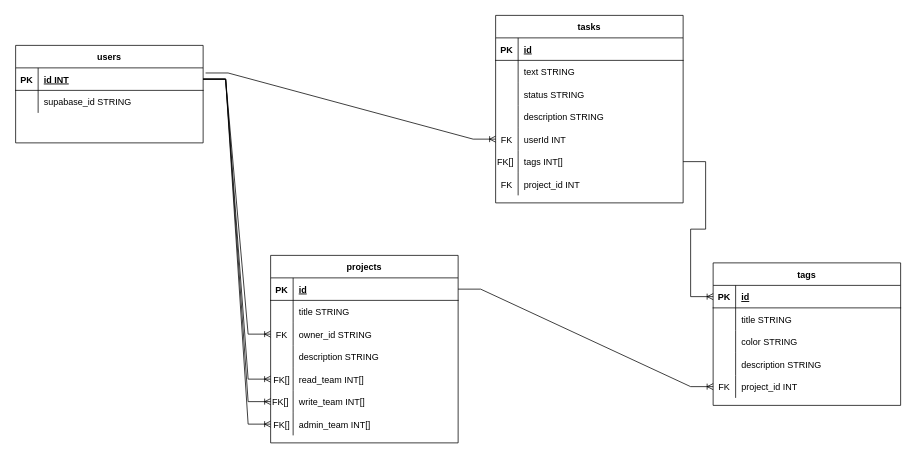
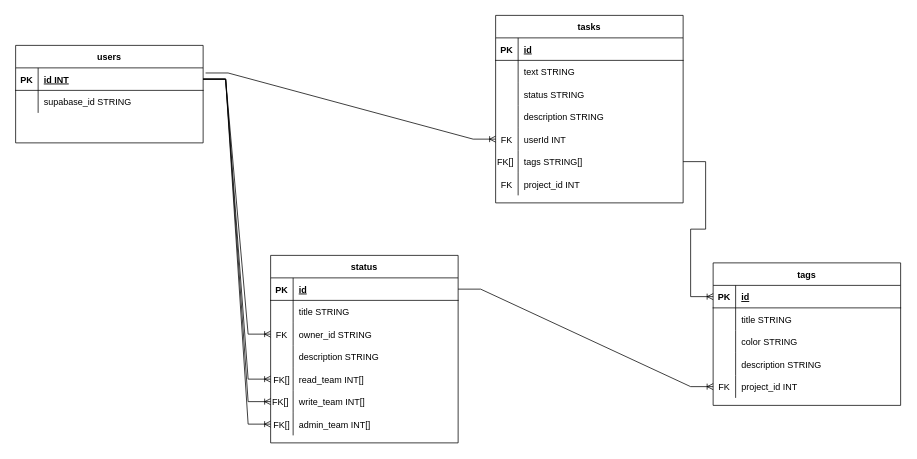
  <mxCell id="0" />
  <mxCell id="1" parent="0" />
  <mxCell id="2" value="tasks" style="shape=table;startSize=30;container=1;collapsible=1;childLayout=tableLayout;fixedRows=1;rowLines=0;fontStyle=1;align=center;resizeLast=1;" parent="1" vertex="1"><mxGeometry x="660" y="20" width="250" height="250" as="geometry" /></mxCell>
  <mxCell id="3" value="" style="shape=partialRectangle;collapsible=0;dropTarget=0;pointerEvents=0;fillColor=none;points=[[0,0.5],[1,0.5]];portConstraint=eastwest;top=0;left=0;right=0;bottom=1;" parent="2" vertex="1"><mxGeometry y="30" width="250" height="30" as="geometry" /></mxCell>
  <mxCell id="4" value="PK" style="shape=partialRectangle;overflow=hidden;connectable=0;fillColor=none;top=0;left=0;bottom=0;right=0;fontStyle=1;" parent="3" vertex="1"><mxGeometry width="30" height="30" as="geometry"><mxRectangle width="30" height="30" as="alternateBounds" /></mxGeometry></mxCell>
  <mxCell id="5" value="id" style="shape=partialRectangle;overflow=hidden;connectable=0;fillColor=none;top=0;left=0;bottom=0;right=0;align=left;spacingLeft=6;fontStyle=5;" parent="3" vertex="1"><mxGeometry x="30" width="220" height="30" as="geometry"><mxRectangle width="220" height="30" as="alternateBounds" /></mxGeometry></mxCell>
  <mxCell id="6" value="" style="shape=partialRectangle;collapsible=0;dropTarget=0;pointerEvents=0;fillColor=none;points=[[0,0.5],[1,0.5]];portConstraint=eastwest;top=0;left=0;right=0;bottom=0;" parent="2" vertex="1"><mxGeometry y="60" width="250" height="30" as="geometry" /></mxCell>
  <mxCell id="7" value="" style="shape=partialRectangle;overflow=hidden;connectable=0;fillColor=none;top=0;left=0;bottom=0;right=0;" parent="6" vertex="1"><mxGeometry width="30" height="30" as="geometry"><mxRectangle width="30" height="30" as="alternateBounds" /></mxGeometry></mxCell>
  <mxCell id="8" value="text STRING" style="shape=partialRectangle;overflow=hidden;connectable=0;fillColor=none;top=0;left=0;bottom=0;right=0;align=left;spacingLeft=6;fontStyle=0" parent="6" vertex="1"><mxGeometry x="30" width="220" height="30" as="geometry"><mxRectangle width="220" height="30" as="alternateBounds" /></mxGeometry></mxCell>
  <mxCell id="9" value="" style="shape=partialRectangle;collapsible=0;dropTarget=0;pointerEvents=0;fillColor=none;points=[[0,0.5],[1,0.5]];portConstraint=eastwest;top=0;left=0;right=0;bottom=0;" parent="2" vertex="1"><mxGeometry y="90" width="250" height="30" as="geometry" /></mxCell>
  <mxCell id="10" value="" style="shape=partialRectangle;overflow=hidden;connectable=0;fillColor=none;top=0;left=0;bottom=0;right=0;" parent="9" vertex="1"><mxGeometry width="30" height="30" as="geometry"><mxRectangle width="30" height="30" as="alternateBounds" /></mxGeometry></mxCell>
  <mxCell id="11" value="status STRING" style="shape=partialRectangle;overflow=hidden;connectable=0;fillColor=none;top=0;left=0;bottom=0;right=0;align=left;spacingLeft=6;fontStyle=0" parent="9" vertex="1"><mxGeometry x="30" width="220" height="30" as="geometry"><mxRectangle width="220" height="30" as="alternateBounds" /></mxGeometry></mxCell>
  <mxCell id="12" value="" style="shape=partialRectangle;collapsible=0;dropTarget=0;pointerEvents=0;fillColor=none;points=[[0,0.5],[1,0.5]];portConstraint=eastwest;top=0;left=0;right=0;bottom=0;" parent="2" vertex="1"><mxGeometry y="120" width="250" height="30" as="geometry" /></mxCell>
  <mxCell id="13" value="" style="shape=partialRectangle;overflow=hidden;connectable=0;fillColor=none;top=0;left=0;bottom=0;right=0;" parent="12" vertex="1"><mxGeometry width="30" height="30" as="geometry"><mxRectangle width="30" height="30" as="alternateBounds" /></mxGeometry></mxCell>
  <mxCell id="14" value="description STRING" style="shape=partialRectangle;overflow=hidden;connectable=0;fillColor=none;top=0;left=0;bottom=0;right=0;align=left;spacingLeft=6;fontStyle=0" parent="12" vertex="1"><mxGeometry x="30" width="220" height="30" as="geometry"><mxRectangle width="220" height="30" as="alternateBounds" /></mxGeometry></mxCell>
  <mxCell id="15" value="" style="shape=partialRectangle;collapsible=0;dropTarget=0;pointerEvents=0;fillColor=none;points=[[0,0.5],[1,0.5]];portConstraint=eastwest;top=0;left=0;right=0;bottom=0;" parent="2" vertex="1"><mxGeometry y="150" width="250" height="30" as="geometry" /></mxCell>
  <mxCell id="16" value="FK" style="shape=partialRectangle;overflow=hidden;connectable=0;fillColor=none;top=0;left=0;bottom=0;right=0;" parent="15" vertex="1"><mxGeometry width="30" height="30" as="geometry"><mxRectangle width="30" height="30" as="alternateBounds" /></mxGeometry></mxCell>
  <mxCell id="17" value="userId INT" style="shape=partialRectangle;overflow=hidden;connectable=0;fillColor=none;top=0;left=0;bottom=0;right=0;align=left;spacingLeft=6;fontStyle=0" parent="15" vertex="1"><mxGeometry x="30" width="220" height="30" as="geometry"><mxRectangle width="220" height="30" as="alternateBounds" /></mxGeometry></mxCell>
  <mxCell id="18" value="" style="shape=partialRectangle;collapsible=0;dropTarget=0;pointerEvents=0;fillColor=none;points=[[0,0.5],[1,0.5]];portConstraint=eastwest;top=0;left=0;right=0;bottom=0;" vertex="1" parent="2"><mxGeometry y="180" width="250" height="30" as="geometry" /></mxCell>
  <mxCell id="19" value="FK[] " style="shape=partialRectangle;overflow=hidden;connectable=0;fillColor=none;top=0;left=0;bottom=0;right=0;" vertex="1" parent="18"><mxGeometry width="30" height="30" as="geometry"><mxRectangle width="30" height="30" as="alternateBounds" /></mxGeometry></mxCell>
- <mxCell id="20" value="tags INT[]" style="shape=partialRectangle;overflow=hidden;connectable=0;fillColor=none;top=0;left=0;bottom=0;right=0;align=left;spacingLeft=6;fontStyle=0" vertex="1" parent="18"><mxGeometry x="30" width="220" height="30" as="geometry"><mxRectangle width="220" height="30" as="alternateBounds" /></mxGeometry></mxCell>
+ <mxCell id="20" value="tags STRING[]" style="shape=partialRectangle;overflow=hidden;connectable=0;fillColor=none;top=0;left=0;bottom=0;right=0;align=left;spacingLeft=6;fontStyle=0" vertex="1" parent="18"><mxGeometry x="30" width="220" height="30" as="geometry"><mxRectangle width="220" height="30" as="alternateBounds" /></mxGeometry></mxCell>
  <mxCell id="21" value="" style="shape=partialRectangle;collapsible=0;dropTarget=0;pointerEvents=0;fillColor=none;points=[[0,0.5],[1,0.5]];portConstraint=eastwest;top=0;left=0;right=0;bottom=0;" vertex="1" parent="2"><mxGeometry y="210" width="250" height="30" as="geometry" /></mxCell>
  <mxCell id="22" value="FK" style="shape=partialRectangle;overflow=hidden;connectable=0;fillColor=none;top=0;left=0;bottom=0;right=0;" vertex="1" parent="21"><mxGeometry width="30" height="30" as="geometry"><mxRectangle width="30" height="30" as="alternateBounds" /></mxGeometry></mxCell>
  <mxCell id="23" value="project_id INT" style="shape=partialRectangle;overflow=hidden;connectable=0;fillColor=none;top=0;left=0;bottom=0;right=0;align=left;spacingLeft=6;fontStyle=0" vertex="1" parent="21"><mxGeometry x="30" width="220" height="30" as="geometry"><mxRectangle width="220" height="30" as="alternateBounds" /></mxGeometry></mxCell>
  <mxCell id="24" value="users" style="shape=table;startSize=30;container=1;collapsible=1;childLayout=tableLayout;fixedRows=1;rowLines=0;fontStyle=1;align=center;resizeLast=1;" parent="1" vertex="1"><mxGeometry x="20" y="60" width="250" height="130" as="geometry" /></mxCell>
  <mxCell id="25" value="" style="shape=partialRectangle;collapsible=0;dropTarget=0;pointerEvents=0;fillColor=none;points=[[0,0.5],[1,0.5]];portConstraint=eastwest;top=0;left=0;right=0;bottom=1;" parent="24" vertex="1"><mxGeometry y="30" width="250" height="30" as="geometry" /></mxCell>
  <mxCell id="26" value="PK" style="shape=partialRectangle;overflow=hidden;connectable=0;fillColor=none;top=0;left=0;bottom=0;right=0;fontStyle=1;" parent="25" vertex="1"><mxGeometry width="30" height="30" as="geometry"><mxRectangle width="30" height="30" as="alternateBounds" /></mxGeometry></mxCell>
  <mxCell id="27" value="id INT" style="shape=partialRectangle;overflow=hidden;connectable=0;fillColor=none;top=0;left=0;bottom=0;right=0;align=left;spacingLeft=6;fontStyle=5;" parent="25" vertex="1"><mxGeometry x="30" width="220" height="30" as="geometry"><mxRectangle width="220" height="30" as="alternateBounds" /></mxGeometry></mxCell>
  <mxCell id="28" value="" style="shape=partialRectangle;collapsible=0;dropTarget=0;pointerEvents=0;fillColor=none;points=[[0,0.5],[1,0.5]];portConstraint=eastwest;top=0;left=0;right=0;bottom=0;" parent="24" vertex="1"><mxGeometry y="60" width="250" height="30" as="geometry" /></mxCell>
  <mxCell id="29" value="" style="shape=partialRectangle;overflow=hidden;connectable=0;fillColor=none;top=0;left=0;bottom=0;right=0;" parent="28" vertex="1"><mxGeometry width="30" height="30" as="geometry"><mxRectangle width="30" height="30" as="alternateBounds" /></mxGeometry></mxCell>
  <mxCell id="30" value="supabase_id STRING" style="shape=partialRectangle;overflow=hidden;connectable=0;fillColor=none;top=0;left=0;bottom=0;right=0;align=left;spacingLeft=6;fontStyle=0" parent="28" vertex="1"><mxGeometry x="30" width="220" height="30" as="geometry"><mxRectangle width="220" height="30" as="alternateBounds" /></mxGeometry></mxCell>
  <mxCell id="31" value="" style="shape=partialRectangle;collapsible=0;dropTarget=0;pointerEvents=0;fillColor=none;points=[[0,0.5],[1,0.5]];portConstraint=eastwest;top=0;left=0;right=0;bottom=0;" vertex="1" parent="24"><mxGeometry y="90" width="250" height="30" as="geometry" /></mxCell>
  <mxCell id="32" value="" style="shape=partialRectangle;overflow=hidden;connectable=0;fillColor=none;top=0;left=0;bottom=0;right=0;" vertex="1" parent="31"><mxGeometry width="30" height="30" as="geometry"><mxRectangle width="30" height="30" as="alternateBounds" /></mxGeometry></mxCell>
  <mxCell id="33" value="" style="edgeStyle=entityRelationEdgeStyle;fontSize=12;html=1;endArrow=ERoneToMany;rounded=0;exitX=1.013;exitY=0.227;exitDx=0;exitDy=0;exitPerimeter=0;entryX=0;entryY=0.5;entryDx=0;entryDy=0;" parent="1" source="25" target="15" edge="1"><mxGeometry width="100" height="100" relative="1" as="geometry"><mxPoint x="610" y="420" as="sourcePoint" /><mxPoint x="710" y="320" as="targetPoint" /></mxGeometry></mxCell>
- <mxCell id="34" value="projects" style="shape=table;startSize=30;container=1;collapsible=1;childLayout=tableLayout;fixedRows=1;rowLines=0;fontStyle=1;align=center;resizeLast=1;" vertex="1" parent="1"><mxGeometry x="360" y="340" width="250" height="250" as="geometry" /></mxCell>
+ <mxCell id="34" value="status" style="shape=table;startSize=30;container=1;collapsible=1;childLayout=tableLayout;fixedRows=1;rowLines=0;fontStyle=1;align=center;resizeLast=1;" vertex="1" parent="1"><mxGeometry x="360" y="340" width="250" height="250" as="geometry" /></mxCell>
  <mxCell id="35" value="" style="shape=partialRectangle;collapsible=0;dropTarget=0;pointerEvents=0;fillColor=none;points=[[0,0.5],[1,0.5]];portConstraint=eastwest;top=0;left=0;right=0;bottom=1;" vertex="1" parent="34"><mxGeometry y="30" width="250" height="30" as="geometry" /></mxCell>
  <mxCell id="36" value="PK" style="shape=partialRectangle;overflow=hidden;connectable=0;fillColor=none;top=0;left=0;bottom=0;right=0;fontStyle=1;" vertex="1" parent="35"><mxGeometry width="30" height="30" as="geometry"><mxRectangle width="30" height="30" as="alternateBounds" /></mxGeometry></mxCell>
  <mxCell id="37" value="id" style="shape=partialRectangle;overflow=hidden;connectable=0;fillColor=none;top=0;left=0;bottom=0;right=0;align=left;spacingLeft=6;fontStyle=5;" vertex="1" parent="35"><mxGeometry x="30" width="220" height="30" as="geometry"><mxRectangle width="220" height="30" as="alternateBounds" /></mxGeometry></mxCell>
  <mxCell id="38" value="" style="shape=partialRectangle;collapsible=0;dropTarget=0;pointerEvents=0;fillColor=none;points=[[0,0.5],[1,0.5]];portConstraint=eastwest;top=0;left=0;right=0;bottom=0;" vertex="1" parent="34"><mxGeometry y="60" width="250" height="30" as="geometry" /></mxCell>
  <mxCell id="39" value="" style="shape=partialRectangle;overflow=hidden;connectable=0;fillColor=none;top=0;left=0;bottom=0;right=0;" vertex="1" parent="38"><mxGeometry width="30" height="30" as="geometry"><mxRectangle width="30" height="30" as="alternateBounds" /></mxGeometry></mxCell>
  <mxCell id="40" value="title STRING" style="shape=partialRectangle;overflow=hidden;connectable=0;fillColor=none;top=0;left=0;bottom=0;right=0;align=left;spacingLeft=6;fontStyle=0" vertex="1" parent="38"><mxGeometry x="30" width="220" height="30" as="geometry"><mxRectangle width="220" height="30" as="alternateBounds" /></mxGeometry></mxCell>
  <mxCell id="41" value="" style="shape=partialRectangle;collapsible=0;dropTarget=0;pointerEvents=0;fillColor=none;points=[[0,0.5],[1,0.5]];portConstraint=eastwest;top=0;left=0;right=0;bottom=0;" vertex="1" parent="34"><mxGeometry y="90" width="250" height="30" as="geometry" /></mxCell>
  <mxCell id="42" value="FK" style="shape=partialRectangle;overflow=hidden;connectable=0;fillColor=none;top=0;left=0;bottom=0;right=0;" vertex="1" parent="41"><mxGeometry width="30" height="30" as="geometry"><mxRectangle width="30" height="30" as="alternateBounds" /></mxGeometry></mxCell>
  <mxCell id="43" value="owner_id STRING" style="shape=partialRectangle;overflow=hidden;connectable=0;fillColor=none;top=0;left=0;bottom=0;right=0;align=left;spacingLeft=6;fontStyle=0" vertex="1" parent="41"><mxGeometry x="30" width="220" height="30" as="geometry"><mxRectangle width="220" height="30" as="alternateBounds" /></mxGeometry></mxCell>
  <mxCell id="44" value="" style="shape=partialRectangle;collapsible=0;dropTarget=0;pointerEvents=0;fillColor=none;points=[[0,0.5],[1,0.5]];portConstraint=eastwest;top=0;left=0;right=0;bottom=0;" vertex="1" parent="34"><mxGeometry y="120" width="250" height="30" as="geometry" /></mxCell>
  <mxCell id="45" value="" style="shape=partialRectangle;overflow=hidden;connectable=0;fillColor=none;top=0;left=0;bottom=0;right=0;" vertex="1" parent="44"><mxGeometry width="30" height="30" as="geometry"><mxRectangle width="30" height="30" as="alternateBounds" /></mxGeometry></mxCell>
  <mxCell id="46" value="description STRING" style="shape=partialRectangle;overflow=hidden;connectable=0;fillColor=none;top=0;left=0;bottom=0;right=0;align=left;spacingLeft=6;fontStyle=0" vertex="1" parent="44"><mxGeometry x="30" width="220" height="30" as="geometry"><mxRectangle width="220" height="30" as="alternateBounds" /></mxGeometry></mxCell>
  <mxCell id="47" value="" style="shape=partialRectangle;collapsible=0;dropTarget=0;pointerEvents=0;fillColor=none;points=[[0,0.5],[1,0.5]];portConstraint=eastwest;top=0;left=0;right=0;bottom=0;" vertex="1" parent="34"><mxGeometry y="150" width="250" height="30" as="geometry" /></mxCell>
  <mxCell id="48" value="FK[]" style="shape=partialRectangle;overflow=hidden;connectable=0;fillColor=none;top=0;left=0;bottom=0;right=0;" vertex="1" parent="47"><mxGeometry width="30" height="30" as="geometry"><mxRectangle width="30" height="30" as="alternateBounds" /></mxGeometry></mxCell>
  <mxCell id="49" value="read_team INT[]" style="shape=partialRectangle;overflow=hidden;connectable=0;fillColor=none;top=0;left=0;bottom=0;right=0;align=left;spacingLeft=6;fontStyle=0" vertex="1" parent="47"><mxGeometry x="30" width="220" height="30" as="geometry"><mxRectangle width="220" height="30" as="alternateBounds" /></mxGeometry></mxCell>
  <mxCell id="50" value="" style="shape=partialRectangle;collapsible=0;dropTarget=0;pointerEvents=0;fillColor=none;points=[[0,0.5],[1,0.5]];portConstraint=eastwest;top=0;left=0;right=0;bottom=0;" vertex="1" parent="34"><mxGeometry y="180" width="250" height="30" as="geometry" /></mxCell>
  <mxCell id="51" value="FK[] " style="shape=partialRectangle;overflow=hidden;connectable=0;fillColor=none;top=0;left=0;bottom=0;right=0;" vertex="1" parent="50"><mxGeometry width="30" height="30" as="geometry"><mxRectangle width="30" height="30" as="alternateBounds" /></mxGeometry></mxCell>
  <mxCell id="52" value="write_team INT[]" style="shape=partialRectangle;overflow=hidden;connectable=0;fillColor=none;top=0;left=0;bottom=0;right=0;align=left;spacingLeft=6;fontStyle=0" vertex="1" parent="50"><mxGeometry x="30" width="220" height="30" as="geometry"><mxRectangle width="220" height="30" as="alternateBounds" /></mxGeometry></mxCell>
  <mxCell id="53" value="" style="shape=partialRectangle;collapsible=0;dropTarget=0;pointerEvents=0;fillColor=none;points=[[0,0.5],[1,0.5]];portConstraint=eastwest;top=0;left=0;right=0;bottom=0;" vertex="1" parent="34"><mxGeometry y="210" width="250" height="30" as="geometry" /></mxCell>
  <mxCell id="54" value="FK[]" style="shape=partialRectangle;overflow=hidden;connectable=0;fillColor=none;top=0;left=0;bottom=0;right=0;" vertex="1" parent="53"><mxGeometry width="30" height="30" as="geometry"><mxRectangle width="30" height="30" as="alternateBounds" /></mxGeometry></mxCell>
  <mxCell id="55" value="admin_team INT[]" style="shape=partialRectangle;overflow=hidden;connectable=0;fillColor=none;top=0;left=0;bottom=0;right=0;align=left;spacingLeft=6;fontStyle=0" vertex="1" parent="53"><mxGeometry x="30" width="220" height="30" as="geometry"><mxRectangle width="220" height="30" as="alternateBounds" /></mxGeometry></mxCell>
  <mxCell id="56" value="" style="edgeStyle=entityRelationEdgeStyle;fontSize=12;html=1;endArrow=ERoneToMany;rounded=0;entryX=0;entryY=0.5;entryDx=0;entryDy=0;" edge="1" parent="1" source="25" target="41"><mxGeometry width="100" height="100" relative="1" as="geometry"><mxPoint x="210" y="220" as="sourcePoint" /><mxPoint x="306.75" y="338.19" as="targetPoint" /></mxGeometry></mxCell>
  <mxCell id="57" value="" style="edgeStyle=entityRelationEdgeStyle;fontSize=12;html=1;endArrow=ERoneToMany;rounded=0;entryX=0;entryY=0.5;entryDx=0;entryDy=0;exitX=1;exitY=0.5;exitDx=0;exitDy=0;" edge="1" parent="1" source="25" target="47"><mxGeometry width="100" height="100" relative="1" as="geometry"><mxPoint x="230" y="520" as="sourcePoint" /><mxPoint x="250" y="250" as="targetPoint" /></mxGeometry></mxCell>
  <mxCell id="58" value="" style="edgeStyle=entityRelationEdgeStyle;fontSize=12;html=1;endArrow=ERoneToMany;rounded=0;entryX=0;entryY=0.5;entryDx=0;entryDy=0;" edge="1" parent="1" source="25" target="50"><mxGeometry width="100" height="100" relative="1" as="geometry"><mxPoint x="280" y="115" as="sourcePoint" /><mxPoint x="380" y="505" as="targetPoint" /></mxGeometry></mxCell>
  <mxCell id="59" value="" style="edgeStyle=entityRelationEdgeStyle;fontSize=12;html=1;endArrow=ERoneToMany;rounded=0;entryX=0;entryY=0.5;entryDx=0;entryDy=0;exitX=1;exitY=0.5;exitDx=0;exitDy=0;" edge="1" parent="1" source="25" target="53"><mxGeometry width="100" height="100" relative="1" as="geometry"><mxPoint x="280" y="115" as="sourcePoint" /><mxPoint x="380" y="535" as="targetPoint" /></mxGeometry></mxCell>
  <mxCell id="60" value="tags" style="shape=table;startSize=30;container=1;collapsible=1;childLayout=tableLayout;fixedRows=1;rowLines=0;fontStyle=1;align=center;resizeLast=1;" vertex="1" parent="1"><mxGeometry x="950" y="350" width="250" height="190" as="geometry" /></mxCell>
  <mxCell id="61" value="" style="shape=partialRectangle;collapsible=0;dropTarget=0;pointerEvents=0;fillColor=none;points=[[0,0.5],[1,0.5]];portConstraint=eastwest;top=0;left=0;right=0;bottom=1;" vertex="1" parent="60"><mxGeometry y="30" width="250" height="30" as="geometry" /></mxCell>
  <mxCell id="62" value="PK" style="shape=partialRectangle;overflow=hidden;connectable=0;fillColor=none;top=0;left=0;bottom=0;right=0;fontStyle=1;" vertex="1" parent="61"><mxGeometry width="30" height="30" as="geometry"><mxRectangle width="30" height="30" as="alternateBounds" /></mxGeometry></mxCell>
  <mxCell id="63" value="id" style="shape=partialRectangle;overflow=hidden;connectable=0;fillColor=none;top=0;left=0;bottom=0;right=0;align=left;spacingLeft=6;fontStyle=5;" vertex="1" parent="61"><mxGeometry x="30" width="220" height="30" as="geometry"><mxRectangle width="220" height="30" as="alternateBounds" /></mxGeometry></mxCell>
  <mxCell id="64" value="" style="shape=partialRectangle;collapsible=0;dropTarget=0;pointerEvents=0;fillColor=none;points=[[0,0.5],[1,0.5]];portConstraint=eastwest;top=0;left=0;right=0;bottom=0;" vertex="1" parent="60"><mxGeometry y="60" width="250" height="30" as="geometry" /></mxCell>
  <mxCell id="65" value="" style="shape=partialRectangle;overflow=hidden;connectable=0;fillColor=none;top=0;left=0;bottom=0;right=0;" vertex="1" parent="64"><mxGeometry width="30" height="30" as="geometry"><mxRectangle width="30" height="30" as="alternateBounds" /></mxGeometry></mxCell>
  <mxCell id="66" value="title STRING" style="shape=partialRectangle;overflow=hidden;connectable=0;fillColor=none;top=0;left=0;bottom=0;right=0;align=left;spacingLeft=6;fontStyle=0" vertex="1" parent="64"><mxGeometry x="30" width="220" height="30" as="geometry"><mxRectangle width="220" height="30" as="alternateBounds" /></mxGeometry></mxCell>
  <mxCell id="67" value="" style="shape=partialRectangle;collapsible=0;dropTarget=0;pointerEvents=0;fillColor=none;points=[[0,0.5],[1,0.5]];portConstraint=eastwest;top=0;left=0;right=0;bottom=0;" vertex="1" parent="60"><mxGeometry y="90" width="250" height="30" as="geometry" /></mxCell>
  <mxCell id="68" value="" style="shape=partialRectangle;overflow=hidden;connectable=0;fillColor=none;top=0;left=0;bottom=0;right=0;" vertex="1" parent="67"><mxGeometry width="30" height="30" as="geometry"><mxRectangle width="30" height="30" as="alternateBounds" /></mxGeometry></mxCell>
  <mxCell id="69" value="color STRING" style="shape=partialRectangle;overflow=hidden;connectable=0;fillColor=none;top=0;left=0;bottom=0;right=0;align=left;spacingLeft=6;fontStyle=0" vertex="1" parent="67"><mxGeometry x="30" width="220" height="30" as="geometry"><mxRectangle width="220" height="30" as="alternateBounds" /></mxGeometry></mxCell>
  <mxCell id="70" value="" style="shape=partialRectangle;collapsible=0;dropTarget=0;pointerEvents=0;fillColor=none;points=[[0,0.5],[1,0.5]];portConstraint=eastwest;top=0;left=0;right=0;bottom=0;" vertex="1" parent="60"><mxGeometry y="120" width="250" height="30" as="geometry" /></mxCell>
  <mxCell id="71" value="" style="shape=partialRectangle;overflow=hidden;connectable=0;fillColor=none;top=0;left=0;bottom=0;right=0;" vertex="1" parent="70"><mxGeometry width="30" height="30" as="geometry"><mxRectangle width="30" height="30" as="alternateBounds" /></mxGeometry></mxCell>
  <mxCell id="72" value="description STRING" style="shape=partialRectangle;overflow=hidden;connectable=0;fillColor=none;top=0;left=0;bottom=0;right=0;align=left;spacingLeft=6;fontStyle=0" vertex="1" parent="70"><mxGeometry x="30" width="220" height="30" as="geometry"><mxRectangle width="220" height="30" as="alternateBounds" /></mxGeometry></mxCell>
  <mxCell id="73" value="" style="shape=partialRectangle;collapsible=0;dropTarget=0;pointerEvents=0;fillColor=none;points=[[0,0.5],[1,0.5]];portConstraint=eastwest;top=0;left=0;right=0;bottom=0;" vertex="1" parent="60"><mxGeometry y="150" width="250" height="30" as="geometry" /></mxCell>
  <mxCell id="74" value="FK" style="shape=partialRectangle;overflow=hidden;connectable=0;fillColor=none;top=0;left=0;bottom=0;right=0;" vertex="1" parent="73"><mxGeometry width="30" height="30" as="geometry"><mxRectangle width="30" height="30" as="alternateBounds" /></mxGeometry></mxCell>
  <mxCell id="75" value="project_id INT" style="shape=partialRectangle;overflow=hidden;connectable=0;fillColor=none;top=0;left=0;bottom=0;right=0;align=left;spacingLeft=6;fontStyle=0" vertex="1" parent="73"><mxGeometry x="30" width="220" height="30" as="geometry"><mxRectangle width="220" height="30" as="alternateBounds" /></mxGeometry></mxCell>
  <mxCell id="76" value="" style="edgeStyle=entityRelationEdgeStyle;fontSize=12;html=1;endArrow=ERoneToMany;rounded=0;exitX=1;exitY=0.5;exitDx=0;exitDy=0;entryX=0;entryY=0.5;entryDx=0;entryDy=0;" edge="1" parent="1" source="18" target="61"><mxGeometry width="100" height="100" relative="1" as="geometry"><mxPoint x="710" y="630" as="sourcePoint" /><mxPoint x="1096.75" y="718.19" as="targetPoint" /></mxGeometry></mxCell>
  <mxCell id="77" value="" style="edgeStyle=entityRelationEdgeStyle;fontSize=12;html=1;endArrow=ERoneToMany;rounded=0;exitX=1;exitY=0.5;exitDx=0;exitDy=0;entryX=0;entryY=0.5;entryDx=0;entryDy=0;" edge="1" parent="1" source="35" target="73"><mxGeometry width="100" height="100" relative="1" as="geometry"><mxPoint x="900" y="540" as="sourcePoint" /><mxPoint x="710" y="450" as="targetPoint" /></mxGeometry></mxCell>
